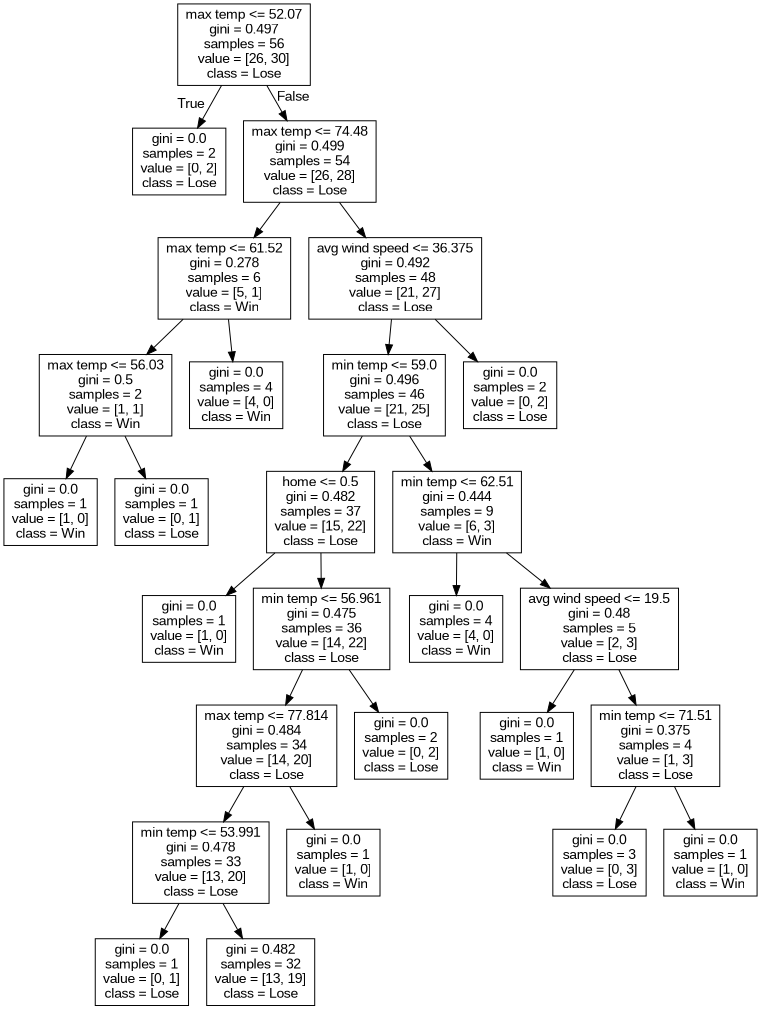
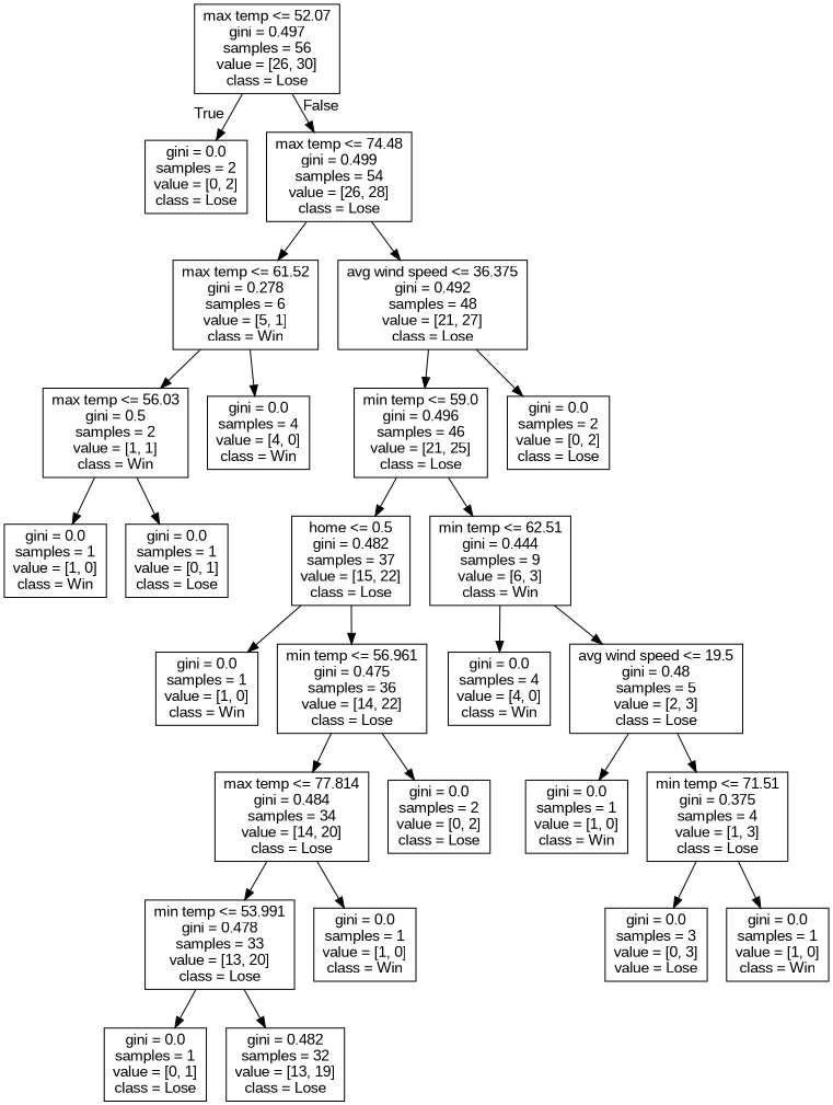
  digraph {
    fontname="Liberation Sans"
    node [shape=box fontname="Liberation Sans"]
    edge [fontname="Liberation Sans"]
    n1 [label="max temp <= 52.07\ngini = 0.497\nsamples = 56\nvalue = [26, 30]\nclass = Lose"]
    n2 [label="gini = 0.0\nsamples = 2\nvalue = [0, 2]\nclass = Lose"]
    n3 [label="max temp <= 74.48\ngini = 0.499\nsamples = 54\nvalue = [26, 28]\nclass = Lose"]
    n4 [label="max temp <= 61.52\ngini = 0.278\nsamples = 6\nvalue = [5, 1]\nclass = Win"]
    n5 [label="avg wind speed <= 36.375\ngini = 0.492\nsamples = 48\nvalue = [21, 27]\nclass = Lose"]
    n6 [label="max temp <= 56.03\ngini = 0.5\nsamples = 2\nvalue = [1, 1]\nclass = Win"]
    n7 [label="gini = 0.0\nsamples = 4\nvalue = [4, 0]\nclass = Win"]
    n8 [label="gini = 0.0\nsamples = 1\nvalue = [1, 0]\nclass = Win"]
    n9 [label="gini = 0.0\nsamples = 1\nvalue = [0, 1]\nclass = Lose"]
    n10 [label="min temp <= 59.0\ngini = 0.496\nsamples = 46\nvalue = [21, 25]\nclass = Lose"]
    n11 [label="gini = 0.0\nsamples = 2\nvalue = [0, 2]\nclass = Lose"]
    n12 [label="home <= 0.5\ngini = 0.482\nsamples = 37\nvalue = [15, 22]\nclass = Lose"]
    n13 [label="min temp <= 62.51\ngini = 0.444\nsamples = 9\nvalue = [6, 3]\nclass = Win"]
    n14 [label="gini = 0.0\nsamples = 1\nvalue = [1, 0]\nclass = Win"]
    n15 [label="min temp <= 56.961\ngini = 0.475\nsamples = 36\nvalue = [14, 22]\nclass = Lose"]
    n16 [label="max temp <= 77.814\ngini = 0.484\nsamples = 34\nvalue = [14, 20]\nclass = Lose"]
    n17 [label="gini = 0.0\nsamples = 2\nvalue = [0, 2]\nclass = Lose"]
    n18 [label="min temp <= 53.991\ngini = 0.478\nsamples = 33\nvalue = [13, 20]\nclass = Lose"]
    n19 [label="gini = 0.0\nsamples = 1\nvalue = [1, 0]\nclass = Win"]
    n20 [label="gini = 0.0\nsamples = 1\nvalue = [0, 1]\nclass = Lose"]
    n21 [label="gini = 0.482\nsamples = 32\nvalue = [13, 19]\nclass = Lose"]
    n22 [label="gini = 0.0\nsamples = 4\nvalue = [4, 0]\nclass = Win"]
    n23 [label="avg wind speed <= 19.5\ngini = 0.48\nsamples = 5\nvalue = [2, 3]\nclass = Lose"]
    n24 [label="gini = 0.0\nsamples = 1\nvalue = [1, 0]\nclass = Win"]
    n25 [label="min temp <= 71.51\ngini = 0.375\nsamples = 4\nvalue = [1, 3]\nclass = Lose"]
-   n26 [label="gini = 0.0\nsamples = 3\nvalue = [0, 3]\nclass = Lose"]
+   n26 [label="gini = 0.0\nsamples = 3\nvalue = [0, 3]\nvalue = Lose"]
    n27 [label="gini = 0.0\nsamples = 1\nvalue = [1, 0]\nclass = Win"]
    n1 -> n2 [headlabel=True labelangle=45 labeldistance=2.5]
    n1 -> n3 [headlabel=False labelangle=-45 labeldistance=2.5]
    n3 -> n4
    n3 -> n5
    n4 -> n6
    n4 -> n7
    n5 -> n10
    n5 -> n11
    n6 -> n8
    n6 -> n9
    n10 -> n12
    n10 -> n13
    n12 -> n14
    n12 -> n15
    n13 -> n22
    n13 -> n23
    n15 -> n16
    n15 -> n17
    n16 -> n18
    n16 -> n19
    n18 -> n20
    n18 -> n21
    n23 -> n24
    n23 -> n25
    n25 -> n26
    n25 -> n27
  }
